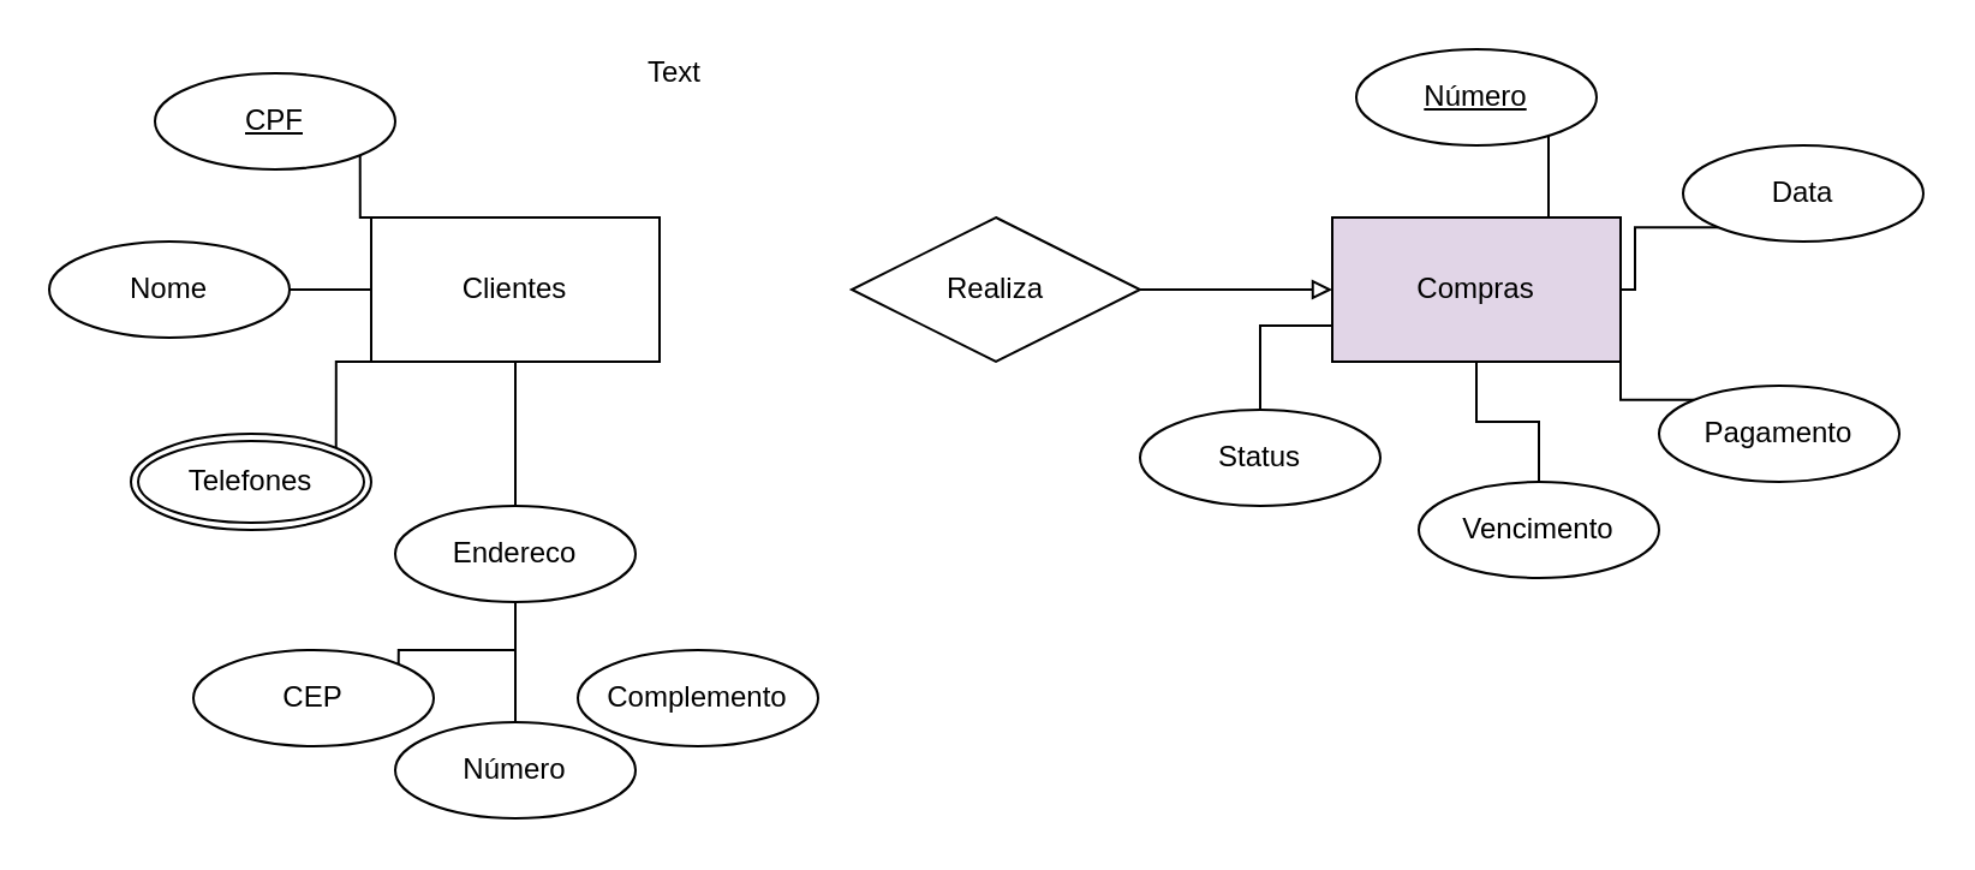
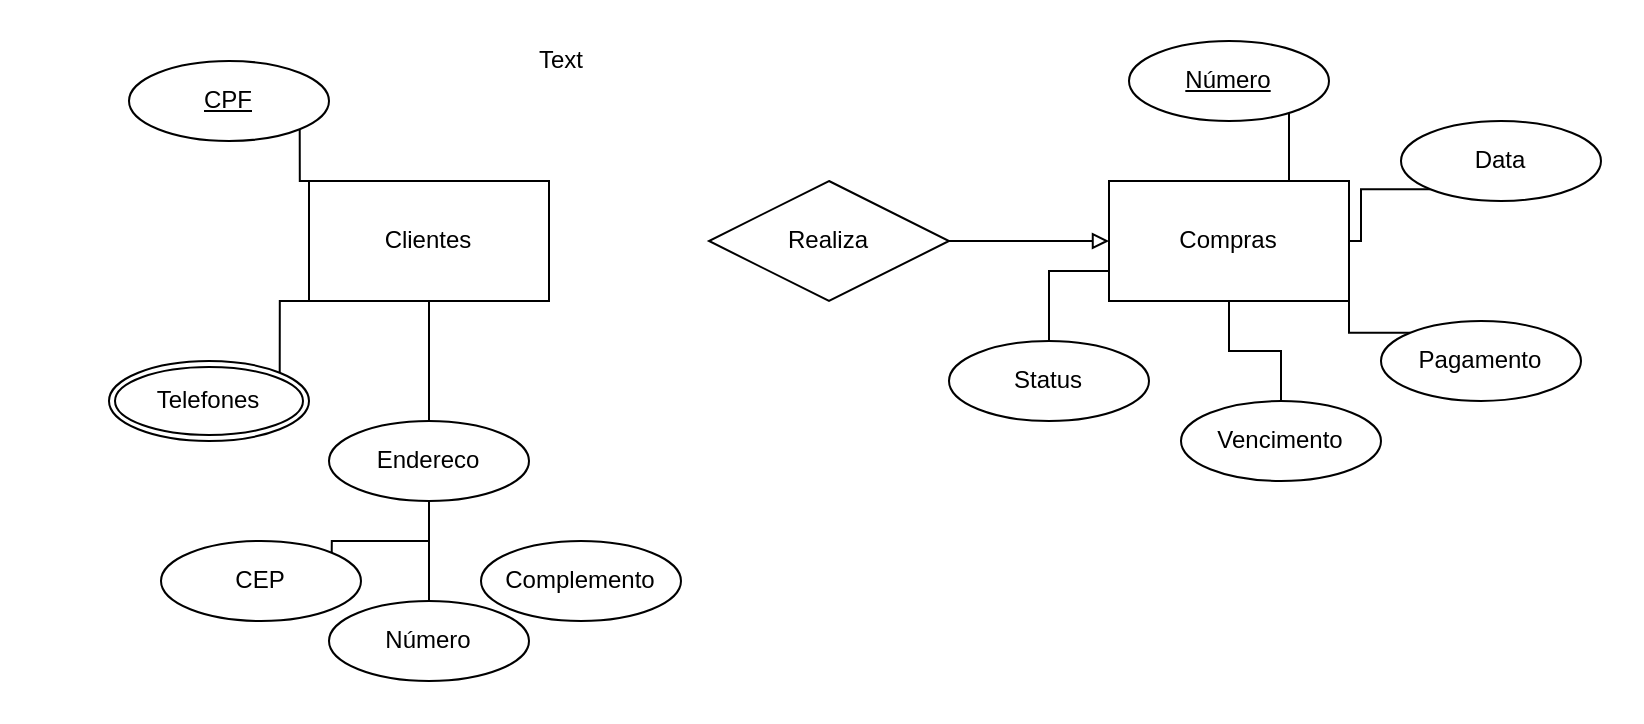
  <mxCell id="0" />
  <mxCell id="1" parent="0" />
  <mxCell id="2" style="edgeStyle=orthogonalEdgeStyle;rounded=0;orthogonalLoop=1;jettySize=auto;html=1;exitX=0.5;exitY=1;exitDx=0;exitDy=0;entryX=0.5;entryY=0;entryDx=0;entryDy=0;endArrow=none;endFill=0;" edge="1" parent="1" source="6" target="28"><mxGeometry relative="1" as="geometry" /></mxCell>
  <mxCell id="3" style="edgeStyle=orthogonalEdgeStyle;rounded=0;orthogonalLoop=1;jettySize=auto;html=1;exitX=0;exitY=1;exitDx=0;exitDy=0;entryX=1;entryY=0;entryDx=0;entryDy=0;endArrow=none;endFill=0;" edge="1" parent="1" source="6" target="25"><mxGeometry relative="1" as="geometry" /></mxCell>
- <mxCell id="4" style="edgeStyle=orthogonalEdgeStyle;rounded=0;orthogonalLoop=1;jettySize=auto;html=1;exitX=0;exitY=0.5;exitDx=0;exitDy=0;entryX=1;entryY=0.5;entryDx=0;entryDy=0;endArrow=none;endFill=0;" edge="1" parent="1" source="6" target="11"><mxGeometry relative="1" as="geometry" /></mxCell>
  <mxCell id="5" style="edgeStyle=orthogonalEdgeStyle;rounded=0;orthogonalLoop=1;jettySize=auto;html=1;exitX=0;exitY=0;exitDx=0;exitDy=0;entryX=1;entryY=1;entryDx=0;entryDy=0;endArrow=none;endFill=0;" edge="1" parent="1" source="6" target="10"><mxGeometry relative="1" as="geometry" /></mxCell>
  <mxCell id="6" value="Clientes" style="rounded=0;whiteSpace=wrap;html=1;" vertex="1" parent="1"><mxGeometry x="154" y="90" width="120" height="60" as="geometry" /></mxCell>
  <mxCell id="7" value="" style="edgeStyle=orthogonalEdgeStyle;rounded=0;orthogonalLoop=1;jettySize=auto;html=1;endArrow=block;endFill=0;" edge="1" parent="1" source="8" target="9"><mxGeometry relative="1" as="geometry" /></mxCell>
  <mxCell id="8" value="Realiza" style="shape=rhombus;perimeter=rhombusPerimeter;whiteSpace=wrap;html=1;align=center;" vertex="1" parent="1"><mxGeometry x="354" y="90" width="120" height="60" as="geometry" /></mxCell>
- <mxCell id="9" value="Compras" style="whiteSpace=wrap;html=1;fillColor=#e1d5e7;" vertex="1" parent="1"><mxGeometry x="554" y="90" width="120" height="60" as="geometry" /></mxCell>
+ <mxCell id="9" value="Compras" style="whiteSpace=wrap;html=1;" vertex="1" parent="1"><mxGeometry x="554" y="90" width="120" height="60" as="geometry" /></mxCell>
  <mxCell id="10" value="CPF" style="ellipse;whiteSpace=wrap;html=1;align=center;fontStyle=4;" vertex="1" parent="1"><mxGeometry x="64" y="30" width="100" height="40" as="geometry" /></mxCell>
- <mxCell id="11" value="Nome" style="ellipse;whiteSpace=wrap;html=1;align=center;" vertex="1" parent="1"><mxGeometry x="20" y="100" width="100" height="40" as="geometry" /></mxCell>
  <mxCell id="12" value="CEP" style="ellipse;whiteSpace=wrap;html=1;align=center;" vertex="1" parent="1"><mxGeometry x="80" y="270" width="100" height="40" as="geometry" /></mxCell>
  <mxCell id="13" value="Número" style="ellipse;whiteSpace=wrap;html=1;align=center;" vertex="1" parent="1"><mxGeometry x="164" y="300" width="100" height="40" as="geometry" /></mxCell>
  <mxCell id="14" value="Complemento" style="ellipse;whiteSpace=wrap;html=1;align=center;" vertex="1" parent="1"><mxGeometry x="240" y="270" width="100" height="40" as="geometry" /></mxCell>
  <mxCell id="15" style="edgeStyle=orthogonalEdgeStyle;rounded=0;orthogonalLoop=1;jettySize=auto;html=1;exitX=1;exitY=1;exitDx=0;exitDy=0;entryX=0.75;entryY=0;entryDx=0;entryDy=0;endArrow=none;endFill=0;" edge="1" parent="1" source="16" target="9"><mxGeometry relative="1" as="geometry" /></mxCell>
  <mxCell id="16" value="&lt;u&gt;Número&lt;/u&gt;" style="ellipse;whiteSpace=wrap;html=1;align=center;" vertex="1" parent="1"><mxGeometry x="564" y="20" width="100" height="40" as="geometry" /></mxCell>
  <mxCell id="17" style="edgeStyle=orthogonalEdgeStyle;rounded=0;orthogonalLoop=1;jettySize=auto;html=1;exitX=0.5;exitY=0;exitDx=0;exitDy=0;entryX=0.5;entryY=1;entryDx=0;entryDy=0;endArrow=none;endFill=0;" edge="1" parent="1" source="18" target="9"><mxGeometry relative="1" as="geometry" /></mxCell>
  <mxCell id="18" value="Vencimento" style="ellipse;whiteSpace=wrap;html=1;align=center;" vertex="1" parent="1"><mxGeometry x="590" y="200" width="100" height="40" as="geometry" /></mxCell>
  <mxCell id="19" style="edgeStyle=orthogonalEdgeStyle;rounded=0;orthogonalLoop=1;jettySize=auto;html=1;exitX=0;exitY=0;exitDx=0;exitDy=0;entryX=1;entryY=1;entryDx=0;entryDy=0;endArrow=none;endFill=0;" edge="1" parent="1" source="20" target="9"><mxGeometry relative="1" as="geometry" /></mxCell>
  <mxCell id="20" value="Pagamento" style="ellipse;whiteSpace=wrap;html=1;align=center;" vertex="1" parent="1"><mxGeometry x="690" y="160" width="100" height="40" as="geometry" /></mxCell>
  <mxCell id="21" style="edgeStyle=orthogonalEdgeStyle;rounded=0;orthogonalLoop=1;jettySize=auto;html=1;exitX=0.5;exitY=0;exitDx=0;exitDy=0;entryX=0;entryY=0.75;entryDx=0;entryDy=0;endArrow=none;endFill=0;" edge="1" parent="1" source="22" target="9"><mxGeometry relative="1" as="geometry" /></mxCell>
  <mxCell id="22" value="Status" style="ellipse;whiteSpace=wrap;html=1;align=center;" vertex="1" parent="1"><mxGeometry x="474" y="170" width="100" height="40" as="geometry" /></mxCell>
  <mxCell id="23" style="edgeStyle=orthogonalEdgeStyle;rounded=0;orthogonalLoop=1;jettySize=auto;html=1;exitX=0;exitY=1;exitDx=0;exitDy=0;entryX=1;entryY=0.5;entryDx=0;entryDy=0;endArrow=none;endFill=0;" edge="1" parent="1" source="24" target="9"><mxGeometry relative="1" as="geometry" /></mxCell>
  <mxCell id="24" value="Data" style="ellipse;whiteSpace=wrap;html=1;align=center;" vertex="1" parent="1"><mxGeometry x="700" y="60" width="100" height="40" as="geometry" /></mxCell>
  <mxCell id="25" value="Telefones" style="ellipse;shape=doubleEllipse;margin=3;whiteSpace=wrap;html=1;align=center;" vertex="1" parent="1"><mxGeometry x="54" y="180" width="100" height="40" as="geometry" /></mxCell>
  <mxCell id="26" style="edgeStyle=orthogonalEdgeStyle;rounded=0;orthogonalLoop=1;jettySize=auto;html=1;exitX=0.5;exitY=1;exitDx=0;exitDy=0;entryX=1;entryY=0;entryDx=0;entryDy=0;endArrow=none;endFill=0;" edge="1" parent="1" source="28" target="12"><mxGeometry relative="1" as="geometry" /></mxCell>
  <mxCell id="27" style="edgeStyle=orthogonalEdgeStyle;rounded=0;orthogonalLoop=1;jettySize=auto;html=1;exitX=0.5;exitY=1;exitDx=0;exitDy=0;entryX=0.5;entryY=0;entryDx=0;entryDy=0;endArrow=none;endFill=0;" edge="1" parent="1" source="28" target="13"><mxGeometry relative="1" as="geometry" /></mxCell>
  <mxCell id="28" value="Endereco" style="ellipse;whiteSpace=wrap;html=1;align=center;" vertex="1" parent="1"><mxGeometry x="164" y="210" width="100" height="40" as="geometry" /></mxCell>
  <mxCell id="29" value="Text" style="text;html=1;align=center;verticalAlign=middle;resizable=0;points=[];autosize=1;" vertex="1" parent="1"><mxGeometry x="260" y="20" width="40" height="20" as="geometry" /></mxCell>
